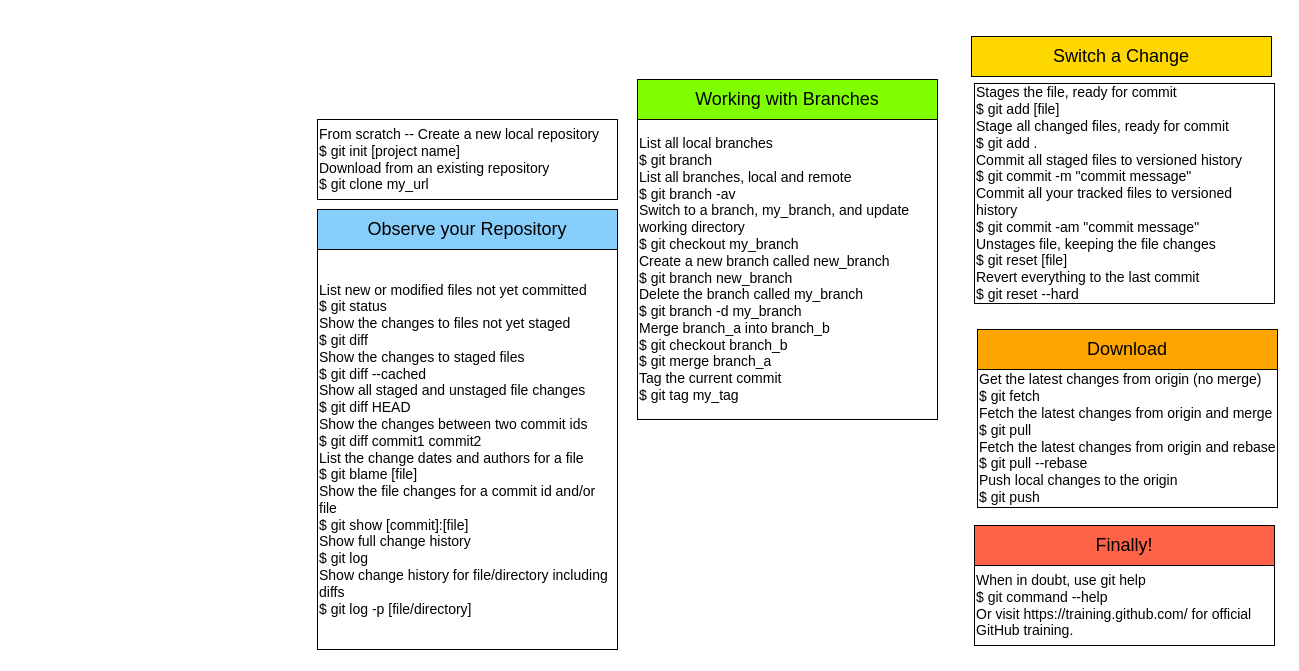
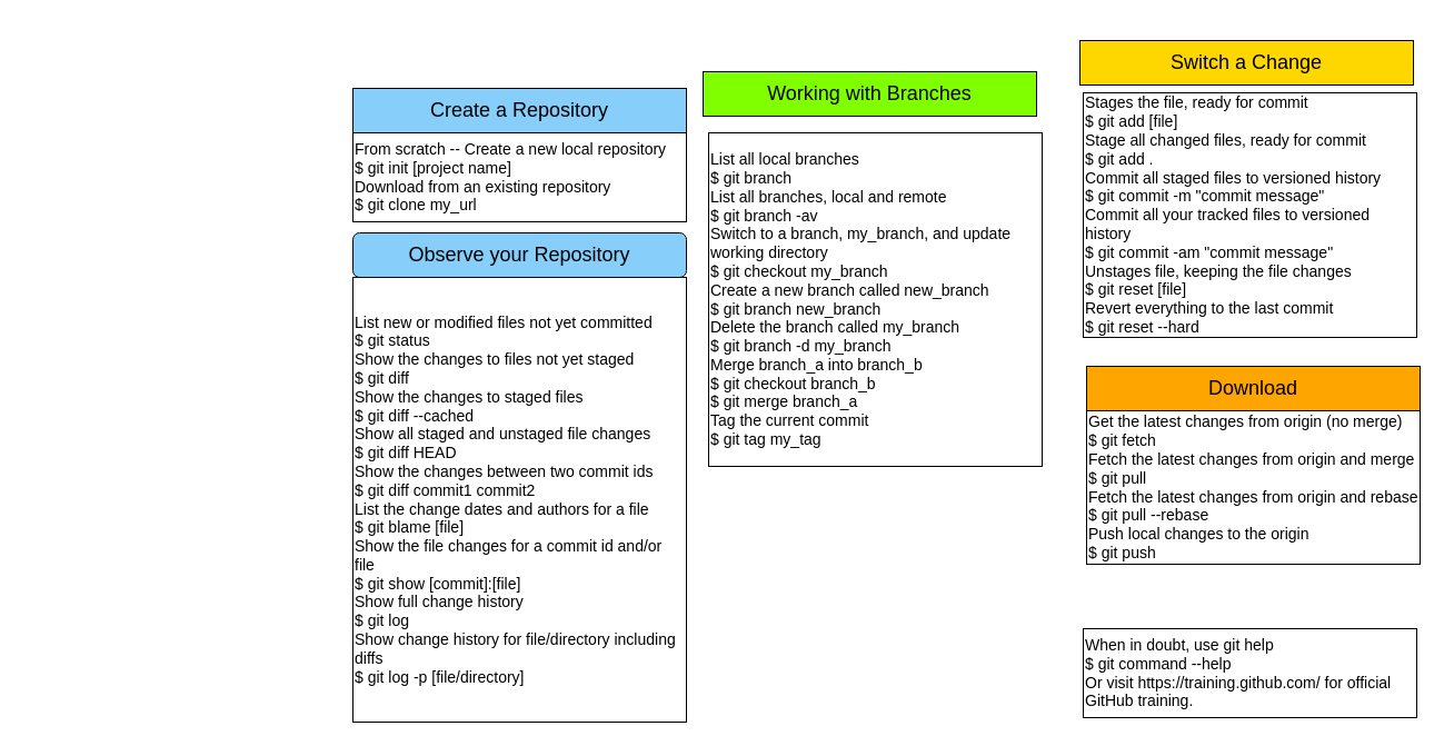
  <mxCell id="0" />
  <mxCell id="1" parent="0" />
  <mxCell id="2" value="" style="edgeStyle=orthogonalEdgeStyle;rounded=0;orthogonalLoop=1;jettySize=auto;html=1;endArrow=block;endFill=1;strokeColor=#000000;" vertex="1" parent="1"><mxGeometry relative="1" as="geometry"><mxPoint x="-507" y="104" as="sourcePoint" /><mxPoint x="-297" y="-16" as="offset" /></mxGeometry></mxCell>
  <mxCell id="3" value="" style="edgeStyle=orthogonalEdgeStyle;rounded=0;orthogonalLoop=1;jettySize=auto;html=1;endArrow=block;endFill=1;strokeColor=#000000;" vertex="1" parent="1"><mxGeometry relative="1" as="geometry"><mxPoint x="-507" y="224" as="sourcePoint" /><mxPoint x="-297" y="-16" as="offset" /></mxGeometry></mxCell>
  <mxCell id="4" value="" style="edgeStyle=orthogonalEdgeStyle;rounded=0;orthogonalLoop=1;jettySize=auto;html=1;endArrow=block;endFill=1;strokeColor=#000000;" vertex="1" parent="1"><mxGeometry relative="1" as="geometry"><mxPoint x="-507" y="224" as="targetPoint" /><mxPoint x="-297" y="-16" as="offset" /></mxGeometry></mxCell>
  <mxCell id="5" value="" style="edgeStyle=orthogonalEdgeStyle;rounded=0;orthogonalLoop=1;jettySize=auto;html=1;endArrow=block;endFill=1;strokeColor=#000000;" vertex="1" parent="1"><mxGeometry relative="1" as="geometry"><mxPoint x="-507" y="104" as="targetPoint" /><mxPoint x="-297" y="-16" as="offset" /></mxGeometry></mxCell>
+ <mxCell id="6" value="Create a Repository" style="rounded=0;whiteSpace=wrap;html=1;strokeColor=#000000;fillColor=#87CEFA;align=center;fontSize=18;fontColor=#000000;" vertex="1" parent="1"><mxGeometry x="20" y="63" width="300" height="40" as="geometry" /></mxCell>
  <mxCell id="7" value="From scratch -- Create a new local repository&#10;$ git init [project name]&#10;Download from an existing repository&#10;$ git clone my_url" style="rounded=0;whiteSpace=wrap;html=1;strokeColor=#000000;fillColor=#FFFFFF;align=left;fontSize=14;fontColor=#000000;" vertex="1" parent="1"><mxGeometry x="20" y="103" width="300" height="80" as="geometry" /></mxCell>
- <mxCell id="8" value="Observe your Repository" style="rounded=0;whiteSpace=wrap;html=1;strokeColor=#000000;fillColor=#87CEFA;align=center;fontSize=18;fontColor=#000000;" vertex="1" parent="1"><mxGeometry x="20" y="193" width="300" height="40" as="geometry" /></mxCell>
+ <mxCell id="8" value="Observe your Repository" style="whiteSpace=wrap;html=1;strokeColor=#000000;fillColor=#87CEFA;align=center;fontSize=18;fontColor=#000000;rounded=1;" vertex="1" parent="1"><mxGeometry x="20" y="193" width="300" height="40" as="geometry" /></mxCell>
  <mxCell id="9" value="List new or modified files not yet committed&#10;$ git status&#10;Show the changes to files not yet staged&#10;$ git diff&#10;Show the changes to staged files&#10;$ git diff --cached&#10;Show all staged and unstaged file changes&#10;$ git diff HEAD&#10;Show the changes between two commit ids&#10;$ git diff commit1 commit2&#10;List the change dates and authors for a file&#10;$ git blame [file]&#10;Show the file changes for a commit id and/or file&#10;$ git show [commit]:[file]&#10;Show full change history&#10;$ git log&#10;Show change history for file/directory including diffs&#10;$ git log -p [file/directory]" style="rounded=0;whiteSpace=wrap;html=1;strokeColor=#000000;fillColor=#FFFFFF;align=left;fontSize=14;fontColor=#000000;" vertex="1" parent="1"><mxGeometry x="20" y="233" width="300" height="400" as="geometry" /></mxCell>
- <mxCell id="10" value="Working with Branches" style="rounded=0;whiteSpace=wrap;html=1;strokeColor=#000000;fillColor=#7FFF00;align=center;fontSize=18;fontColor=#000000;" vertex="1" parent="1"><mxGeometry x="340" y="63" width="300" height="40" as="geometry" /></mxCell>
+ <mxCell id="10" value="Working with Branches" style="rounded=0;whiteSpace=wrap;html=1;strokeColor=#000000;fillColor=#7FFF00;align=center;fontSize=18;fontColor=#000000;" vertex="1" parent="1"><mxGeometry x="335" y="48" width="300" height="40" as="geometry" /></mxCell>
  <mxCell id="11" value="List all local branches&#10;$ git branch&#10;List all branches, local and remote&#10;$ git branch -av&#10;Switch to a branch, my_branch, and update working directory&#10;$ git checkout my_branch&#10;Create a new branch called new_branch&#10;$ git branch new_branch&#10;Delete the branch called my_branch&#10;$ git branch -d my_branch&#10;Merge branch_a into branch_b&#10;$ git checkout branch_b&#10;$ git merge branch_a&#10;Tag the current commit&#10;$ git tag my_tag" style="rounded=0;whiteSpace=wrap;html=1;strokeColor=#000000;fillColor=#FFFFFF;align=left;fontSize=14;fontColor=#000000;" vertex="1" parent="1"><mxGeometry x="340" y="103" width="300" height="300" as="geometry" /></mxCell>
  <mxCell id="12" value="Switch a Change" style="rounded=0;whiteSpace=wrap;html=1;strokeColor=#000000;fillColor=#FFD700;align=center;fontSize=18;fontColor=#000000;" vertex="1" parent="1"><mxGeometry x="674" y="20" width="300" height="40" as="geometry" /></mxCell>
  <mxCell id="13" value="Stages the file, ready for commit&#10;$ git add [file]&#10;Stage all changed files, ready for commit&#10;$ git add .&#10;Commit all staged files to versioned history&#10;$ git commit -m &quot;commit message&quot;&#10;Commit all your tracked files to versioned history&#10;$ git commit -am &quot;commit message&quot;&#10;Unstages file, keeping the file changes&#10;$ git reset [file]&#10;Revert everything to the last commit&#10;$ git reset --hard" style="rounded=0;whiteSpace=wrap;html=1;strokeColor=#000000;fillColor=#FFFFFF;align=left;fontSize=14;fontColor=#000000;" vertex="1" parent="1"><mxGeometry x="677" y="67" width="300" height="220" as="geometry" /></mxCell>
  <mxCell id="14" value="Download" style="rounded=0;whiteSpace=wrap;html=1;strokeColor=#000000;fillColor=#FFA500;align=center;fontSize=18;fontColor=#000000;" vertex="1" parent="1"><mxGeometry x="680" y="313" width="300" height="40" as="geometry" /></mxCell>
  <mxCell id="15" value="Get the latest changes from origin (no merge)&#10;$ git fetch&#10;Fetch the latest changes from origin and merge&#10;$ git pull&#10;Fetch the latest changes from origin and rebase&#10;$ git pull --rebase&#10;Push local changes to the origin&#10;$ git push" style="rounded=0;whiteSpace=wrap;html=1;strokeColor=#000000;fillColor=#FFFFFF;align=left;fontSize=14;fontColor=#000000;" vertex="1" parent="1"><mxGeometry x="680" y="353" width="300" height="138" as="geometry" /></mxCell>
- <mxCell id="16" value="Finally!" style="rounded=0;whiteSpace=wrap;html=1;strokeColor=#000000;fillColor=#FF6347;align=center;fontSize=18;fontColor=#000000;" vertex="1" parent="1"><mxGeometry x="677" y="509" width="300" height="40" as="geometry" /></mxCell>
  <mxCell id="17" value="When in doubt, use git help&#10;$ git command --help&#10;Or visit https://training.github.com/ for official GitHub training." style="rounded=0;whiteSpace=wrap;html=1;strokeColor=#000000;fillColor=#FFFFFF;align=left;fontSize=14;fontColor=#000000;" vertex="1" parent="1"><mxGeometry x="677" y="549" width="300" height="80" as="geometry" /></mxCell>
